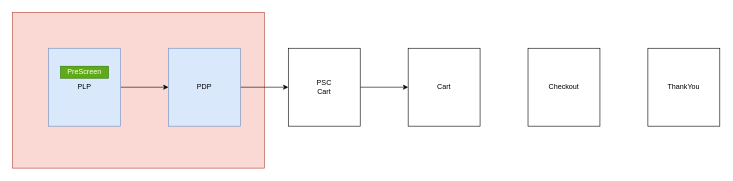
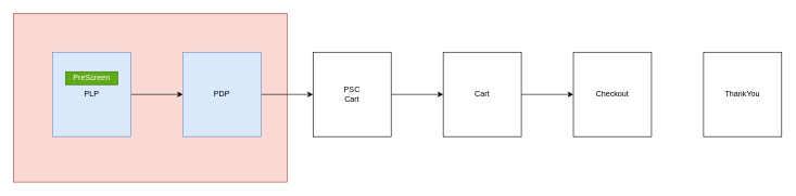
  <mxCell id="0" />
  <mxCell id="1" parent="0" />
  <mxCell id="2" value="" style="rounded=0;whiteSpace=wrap;html=1;fillColor=#fad9d5;strokeColor=#ae4132;" vertex="1" parent="1"><mxGeometry x="20" y="20" width="420" height="260" as="geometry" /></mxCell>
  <mxCell id="3" value="" style="edgeStyle=orthogonalEdgeStyle;rounded=0;orthogonalLoop=1;jettySize=auto;html=1;" edge="1" parent="1" source="4" target="6"><mxGeometry relative="1" as="geometry" /></mxCell>
  <mxCell id="4" value="PLP" style="rounded=0;whiteSpace=wrap;html=1;fillColor=#dae8fc;strokeColor=#6c8ebf;" vertex="1" parent="1"><mxGeometry x="80" y="80" width="120" height="130" as="geometry" /></mxCell>
  <mxCell id="5" value="" style="edgeStyle=orthogonalEdgeStyle;rounded=0;orthogonalLoop=1;jettySize=auto;html=1;" edge="1" parent="1" source="6" target="8"><mxGeometry relative="1" as="geometry" /></mxCell>
  <mxCell id="6" value="PDP" style="rounded=0;whiteSpace=wrap;html=1;fillColor=#dae8fc;strokeColor=#6c8ebf;" vertex="1" parent="1"><mxGeometry x="280" y="80" width="120" height="130" as="geometry" /></mxCell>
  <mxCell id="7" value="" style="edgeStyle=orthogonalEdgeStyle;rounded=0;orthogonalLoop=1;jettySize=auto;html=1;" edge="1" parent="1" source="8" target="10"><mxGeometry relative="1" as="geometry" /></mxCell>
  <mxCell id="8" value="PSC&lt;br&gt;Cart" style="rounded=0;whiteSpace=wrap;html=1;" vertex="1" parent="1"><mxGeometry x="480" y="80" width="120" height="130" as="geometry" /></mxCell>
+ <mxCell id="9" value="" style="edgeStyle=orthogonalEdgeStyle;rounded=0;orthogonalLoop=1;jettySize=auto;html=1;" edge="1" parent="1" source="10" target="11"><mxGeometry relative="1" as="geometry" /></mxCell>
  <mxCell id="10" value="Cart" style="rounded=0;whiteSpace=wrap;html=1;" vertex="1" parent="1"><mxGeometry x="680" y="80" width="120" height="130" as="geometry" /></mxCell>
  <mxCell id="11" value="Checkout" style="rounded=0;whiteSpace=wrap;html=1;" vertex="1" parent="1"><mxGeometry x="880" y="80" width="120" height="130" as="geometry" /></mxCell>
  <mxCell id="12" value="ThankYou" style="rounded=0;whiteSpace=wrap;html=1;" vertex="1" parent="1"><mxGeometry x="1080" y="80" width="120" height="130" as="geometry" /></mxCell>
  <mxCell id="13" value="PreScreen" style="rounded=0;whiteSpace=wrap;html=1;fillColor=#60a917;strokeColor=#2D7600;fontColor=#ffffff;" vertex="1" parent="1"><mxGeometry x="100" y="110" width="80" height="20" as="geometry" /></mxCell>
